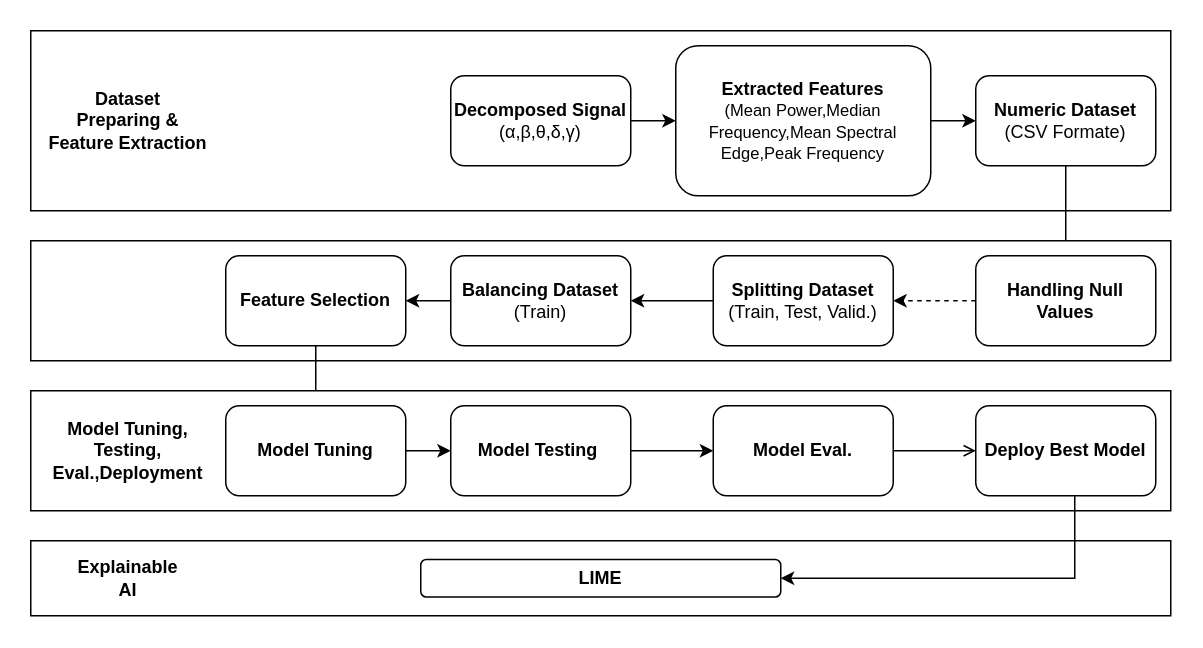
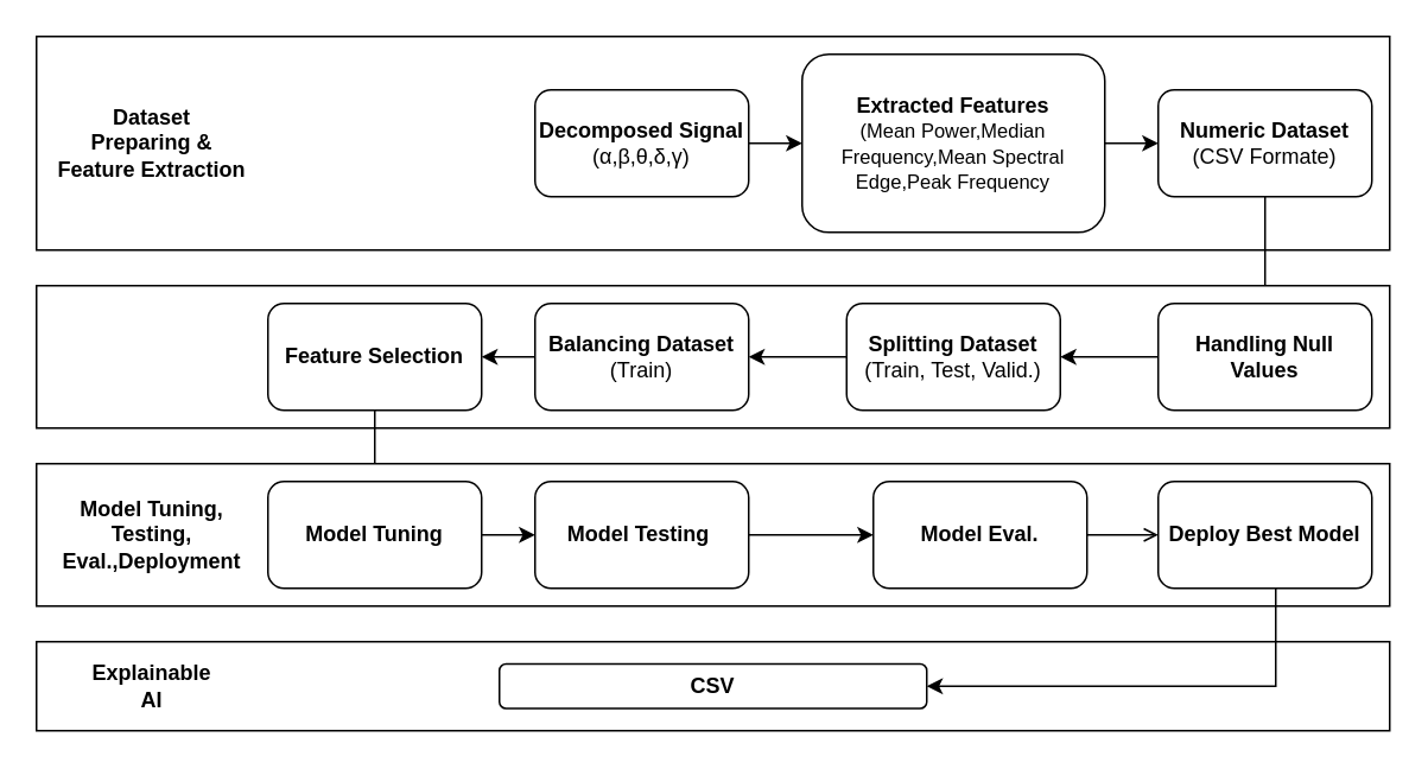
  <mxCell id="0" />
  <mxCell id="1" parent="0" />
  <mxCell id="2" value="" style="rounded=0;whiteSpace=wrap;html=1;" vertex="1" parent="1"><mxGeometry x="20" y="20" width="760" height="120" as="geometry" /></mxCell>
  <mxCell id="3" style="edgeStyle=orthogonalEdgeStyle;rounded=0;orthogonalLoop=1;jettySize=auto;html=1;" edge="1" parent="1" source="4" target="6"><mxGeometry relative="1" as="geometry" /></mxCell>
  <mxCell id="4" value="&lt;b&gt;Decomposed Signal&lt;/b&gt;&lt;br&gt;(α,β,θ,δ,γ)" style="rounded=1;whiteSpace=wrap;html=1;" vertex="1" parent="1"><mxGeometry x="300" y="50" width="120" height="60" as="geometry" /></mxCell>
  <mxCell id="5" style="edgeStyle=orthogonalEdgeStyle;rounded=0;orthogonalLoop=1;jettySize=auto;html=1;entryX=0;entryY=0.5;entryDx=0;entryDy=0;" edge="1" parent="1" source="6" target="8"><mxGeometry relative="1" as="geometry" /></mxCell>
  <mxCell id="6" value="&lt;b&gt;Extracted Features&lt;br&gt;&lt;/b&gt;&lt;font style=&quot;font-size: 11px;&quot;&gt;(Mean Power,Median Frequency,Mean Spectral Edge,Peak Frequency&lt;/font&gt;" style="rounded=1;whiteSpace=wrap;html=1;" vertex="1" parent="1"><mxGeometry x="450" y="30" width="170" height="100" as="geometry" /></mxCell>
  <mxCell id="7" style="edgeStyle=orthogonalEdgeStyle;rounded=0;orthogonalLoop=1;jettySize=auto;html=1;" edge="1" parent="1" source="8" target="12"><mxGeometry relative="1" as="geometry" /></mxCell>
  <mxCell id="8" value="&lt;b&gt;Numeric Dataset&lt;/b&gt;&lt;br&gt;(CSV Formate)" style="rounded=1;whiteSpace=wrap;html=1;" vertex="1" parent="1"><mxGeometry x="650" y="50" width="120" height="60" as="geometry" /></mxCell>
  <mxCell id="9" value="&lt;b&gt;Dataset&lt;br&gt;Preparing &amp;amp; Feature Extraction&lt;br&gt;&lt;/b&gt;" style="text;html=1;strokeColor=none;fillColor=none;align=center;verticalAlign=middle;whiteSpace=wrap;rounded=0;" vertex="1" parent="1"><mxGeometry x="30" y="57.5" width="110" height="45" as="geometry" /></mxCell>
  <mxCell id="10" value="" style="rounded=0;whiteSpace=wrap;html=1;" vertex="1" parent="1"><mxGeometry x="20" y="160" width="760" height="80" as="geometry" /></mxCell>
- <mxCell id="11" style="edgeStyle=orthogonalEdgeStyle;rounded=0;orthogonalLoop=1;jettySize=auto;html=1;dashed=1;" edge="1" parent="1" source="12" target="18"><mxGeometry relative="1" as="geometry" /></mxCell>
+ <mxCell id="11" style="edgeStyle=orthogonalEdgeStyle;rounded=0;orthogonalLoop=1;jettySize=auto;html=1;" edge="1" parent="1" source="12" target="18"><mxGeometry relative="1" as="geometry" /></mxCell>
  <mxCell id="12" value="&lt;b&gt;Handling Null Values&lt;/b&gt;" style="rounded=1;whiteSpace=wrap;html=1;" vertex="1" parent="1"><mxGeometry x="650" y="170" width="120" height="60" as="geometry" /></mxCell>
  <mxCell id="13" style="edgeStyle=orthogonalEdgeStyle;rounded=0;orthogonalLoop=1;jettySize=auto;html=1;entryX=1;entryY=0.5;entryDx=0;entryDy=0;" edge="1" parent="1" source="14" target="16"><mxGeometry relative="1" as="geometry" /></mxCell>
  <mxCell id="14" value="&lt;b&gt;Balancing Dataset&lt;/b&gt;&lt;br&gt;(Train)" style="rounded=1;whiteSpace=wrap;html=1;" vertex="1" parent="1"><mxGeometry x="300" y="170" width="120" height="60" as="geometry" /></mxCell>
  <mxCell id="15" style="edgeStyle=orthogonalEdgeStyle;rounded=0;orthogonalLoop=1;jettySize=auto;html=1;entryX=0.5;entryY=0;entryDx=0;entryDy=0;" edge="1" parent="1" source="16" target="21"><mxGeometry relative="1" as="geometry" /></mxCell>
  <mxCell id="16" value="&lt;b&gt;Feature Selection&lt;/b&gt;" style="rounded=1;whiteSpace=wrap;html=1;" vertex="1" parent="1"><mxGeometry x="150" y="170" width="120" height="60" as="geometry" /></mxCell>
  <mxCell id="17" style="edgeStyle=orthogonalEdgeStyle;rounded=0;orthogonalLoop=1;jettySize=auto;html=1;entryX=1;entryY=0.5;entryDx=0;entryDy=0;" edge="1" parent="1" source="18" target="14"><mxGeometry relative="1" as="geometry" /></mxCell>
  <mxCell id="18" value="&lt;b&gt;Splitting&amp;nbsp;Dataset&lt;/b&gt;&lt;br&gt;(Train, Test, Valid.)" style="rounded=1;whiteSpace=wrap;html=1;" vertex="1" parent="1"><mxGeometry x="475" y="170" width="120" height="60" as="geometry" /></mxCell>
  <mxCell id="19" value="" style="rounded=0;whiteSpace=wrap;html=1;" vertex="1" parent="1"><mxGeometry x="20" y="260" width="760" height="80" as="geometry" /></mxCell>
  <mxCell id="20" style="edgeStyle=orthogonalEdgeStyle;rounded=0;orthogonalLoop=1;jettySize=auto;html=1;" edge="1" parent="1" source="21" target="23"><mxGeometry relative="1" as="geometry" /></mxCell>
  <mxCell id="21" value="&lt;b&gt;Model Tuning&lt;/b&gt;" style="rounded=1;whiteSpace=wrap;html=1;" vertex="1" parent="1"><mxGeometry x="150" y="270" width="120" height="60" as="geometry" /></mxCell>
  <mxCell id="22" style="edgeStyle=orthogonalEdgeStyle;rounded=0;orthogonalLoop=1;jettySize=auto;html=1;entryX=0;entryY=0.5;entryDx=0;entryDy=0;" edge="1" parent="1" source="23" target="25"><mxGeometry relative="1" as="geometry" /></mxCell>
  <mxCell id="23" value="&lt;b&gt;Model Testing&amp;nbsp;&lt;/b&gt;" style="rounded=1;whiteSpace=wrap;html=1;" vertex="1" parent="1"><mxGeometry x="300" y="270" width="120" height="60" as="geometry" /></mxCell>
  <mxCell id="24" style="edgeStyle=orthogonalEdgeStyle;rounded=0;orthogonalLoop=1;jettySize=auto;html=1;entryX=0;entryY=0.5;entryDx=0;entryDy=0;endArrow=open;" edge="1" parent="1" source="25" target="26"><mxGeometry relative="1" as="geometry" /></mxCell>
- <mxCell id="25" value="&lt;b&gt;Model Eval.&lt;/b&gt;" style="rounded=1;whiteSpace=wrap;html=1;" vertex="1" parent="1"><mxGeometry x="475" y="270" width="120" height="60" as="geometry" /></mxCell>
+ <mxCell id="25" value="&lt;b&gt;Model Eval.&lt;/b&gt;" style="rounded=1;whiteSpace=wrap;html=1;" vertex="1" parent="1"><mxGeometry x="490" y="270" width="120" height="60" as="geometry" /></mxCell>
  <mxCell id="26" value="&lt;b&gt;Deploy Best Model&lt;/b&gt;" style="rounded=1;whiteSpace=wrap;html=1;" vertex="1" parent="1"><mxGeometry x="650" y="270" width="120" height="60" as="geometry" /></mxCell>
  <mxCell id="27" value="&lt;b&gt;Model Tuning, Testing, Eval.,Deployment&lt;/b&gt;" style="text;html=1;strokeColor=none;fillColor=none;align=center;verticalAlign=middle;whiteSpace=wrap;rounded=0;" vertex="1" parent="1"><mxGeometry x="55" y="285" width="60" height="30" as="geometry" /></mxCell>
  <mxCell id="28" value="" style="rounded=0;whiteSpace=wrap;html=1;" vertex="1" parent="1"><mxGeometry x="20" y="360" width="760" height="50" as="geometry" /></mxCell>
  <mxCell id="29" value="&lt;b&gt;Explainable AI&lt;/b&gt;" style="text;html=1;strokeColor=none;fillColor=none;align=center;verticalAlign=middle;whiteSpace=wrap;rounded=0;" vertex="1" parent="1"><mxGeometry x="55" y="370" width="60" height="30" as="geometry" /></mxCell>
- <mxCell id="30" value="&lt;b&gt;LIME&lt;/b&gt;" style="rounded=1;whiteSpace=wrap;html=1;" vertex="1" parent="1"><mxGeometry x="280" y="372.5" width="240" height="25" as="geometry" /></mxCell>
+ <mxCell id="30" value="&lt;b&gt;CSV&lt;/b&gt;" style="rounded=1;whiteSpace=wrap;html=1;" vertex="1" parent="1"><mxGeometry x="280" y="372.5" width="240" height="25" as="geometry" /></mxCell>
  <mxCell id="31" style="edgeStyle=orthogonalEdgeStyle;rounded=0;orthogonalLoop=1;jettySize=auto;html=1;entryX=1;entryY=0.5;entryDx=0;entryDy=0;" edge="1" parent="1" source="26" target="30"><mxGeometry relative="1" as="geometry"><Array as="points"><mxPoint x="716" y="385" /></Array></mxGeometry></mxCell>
